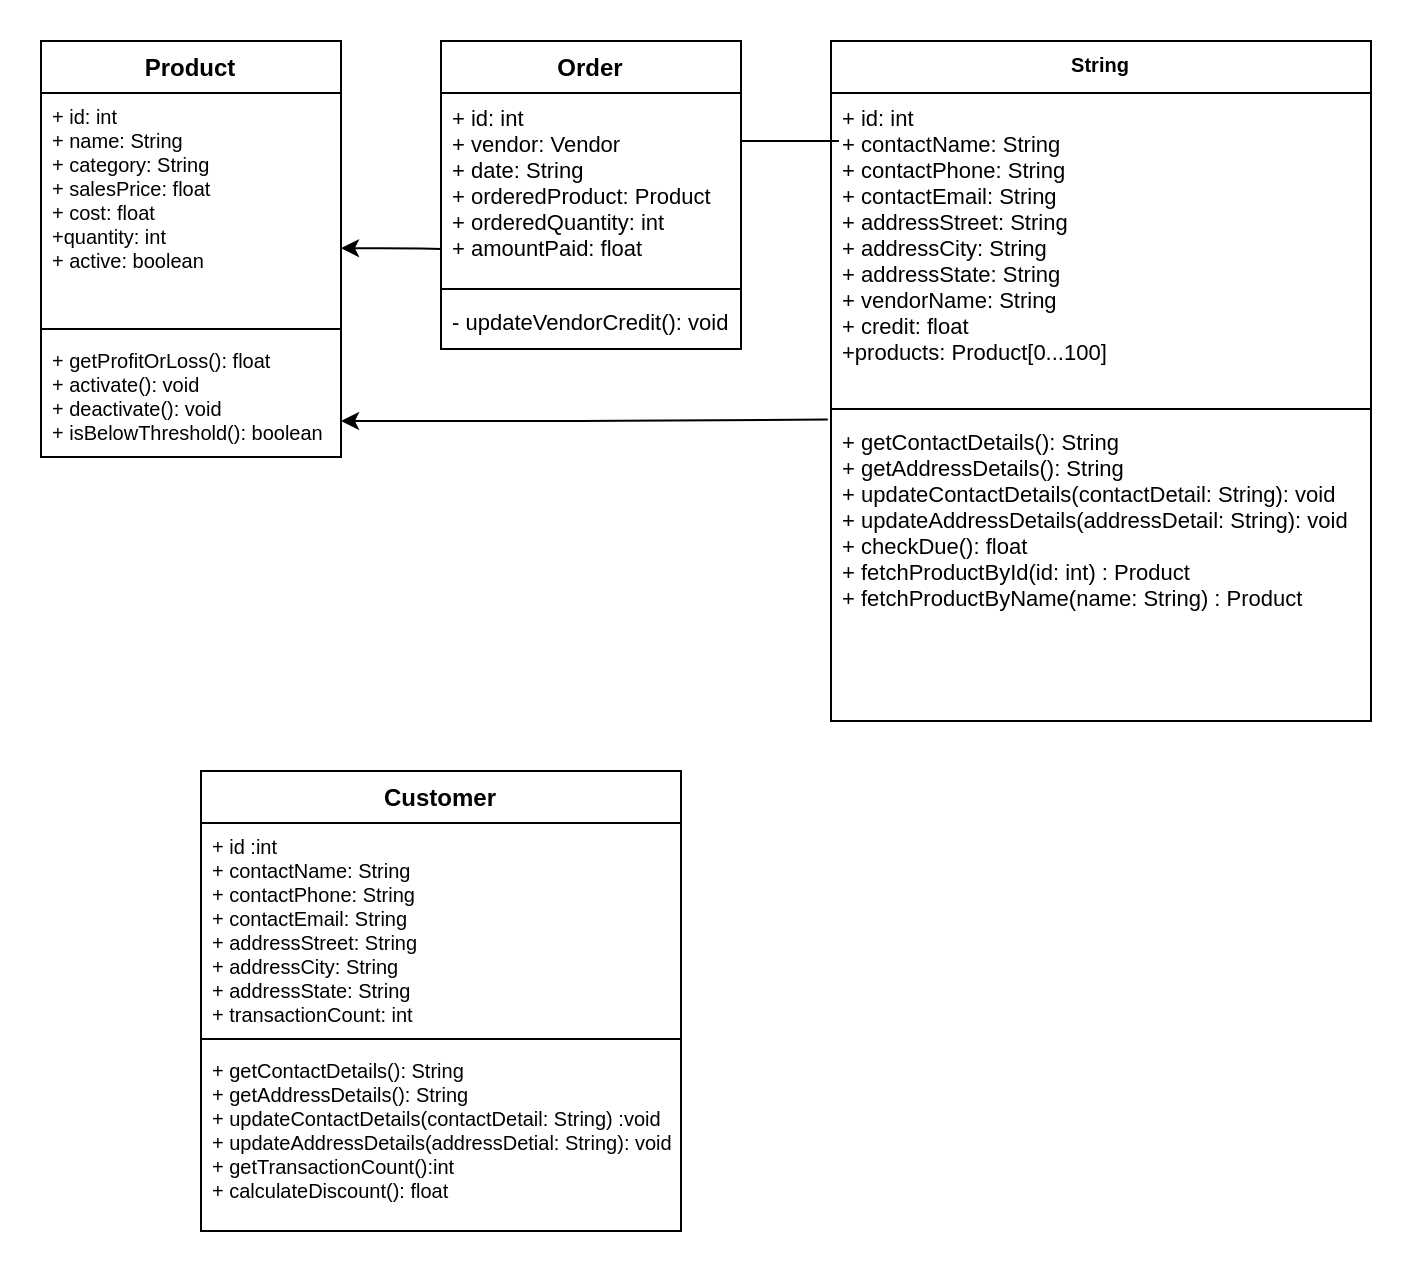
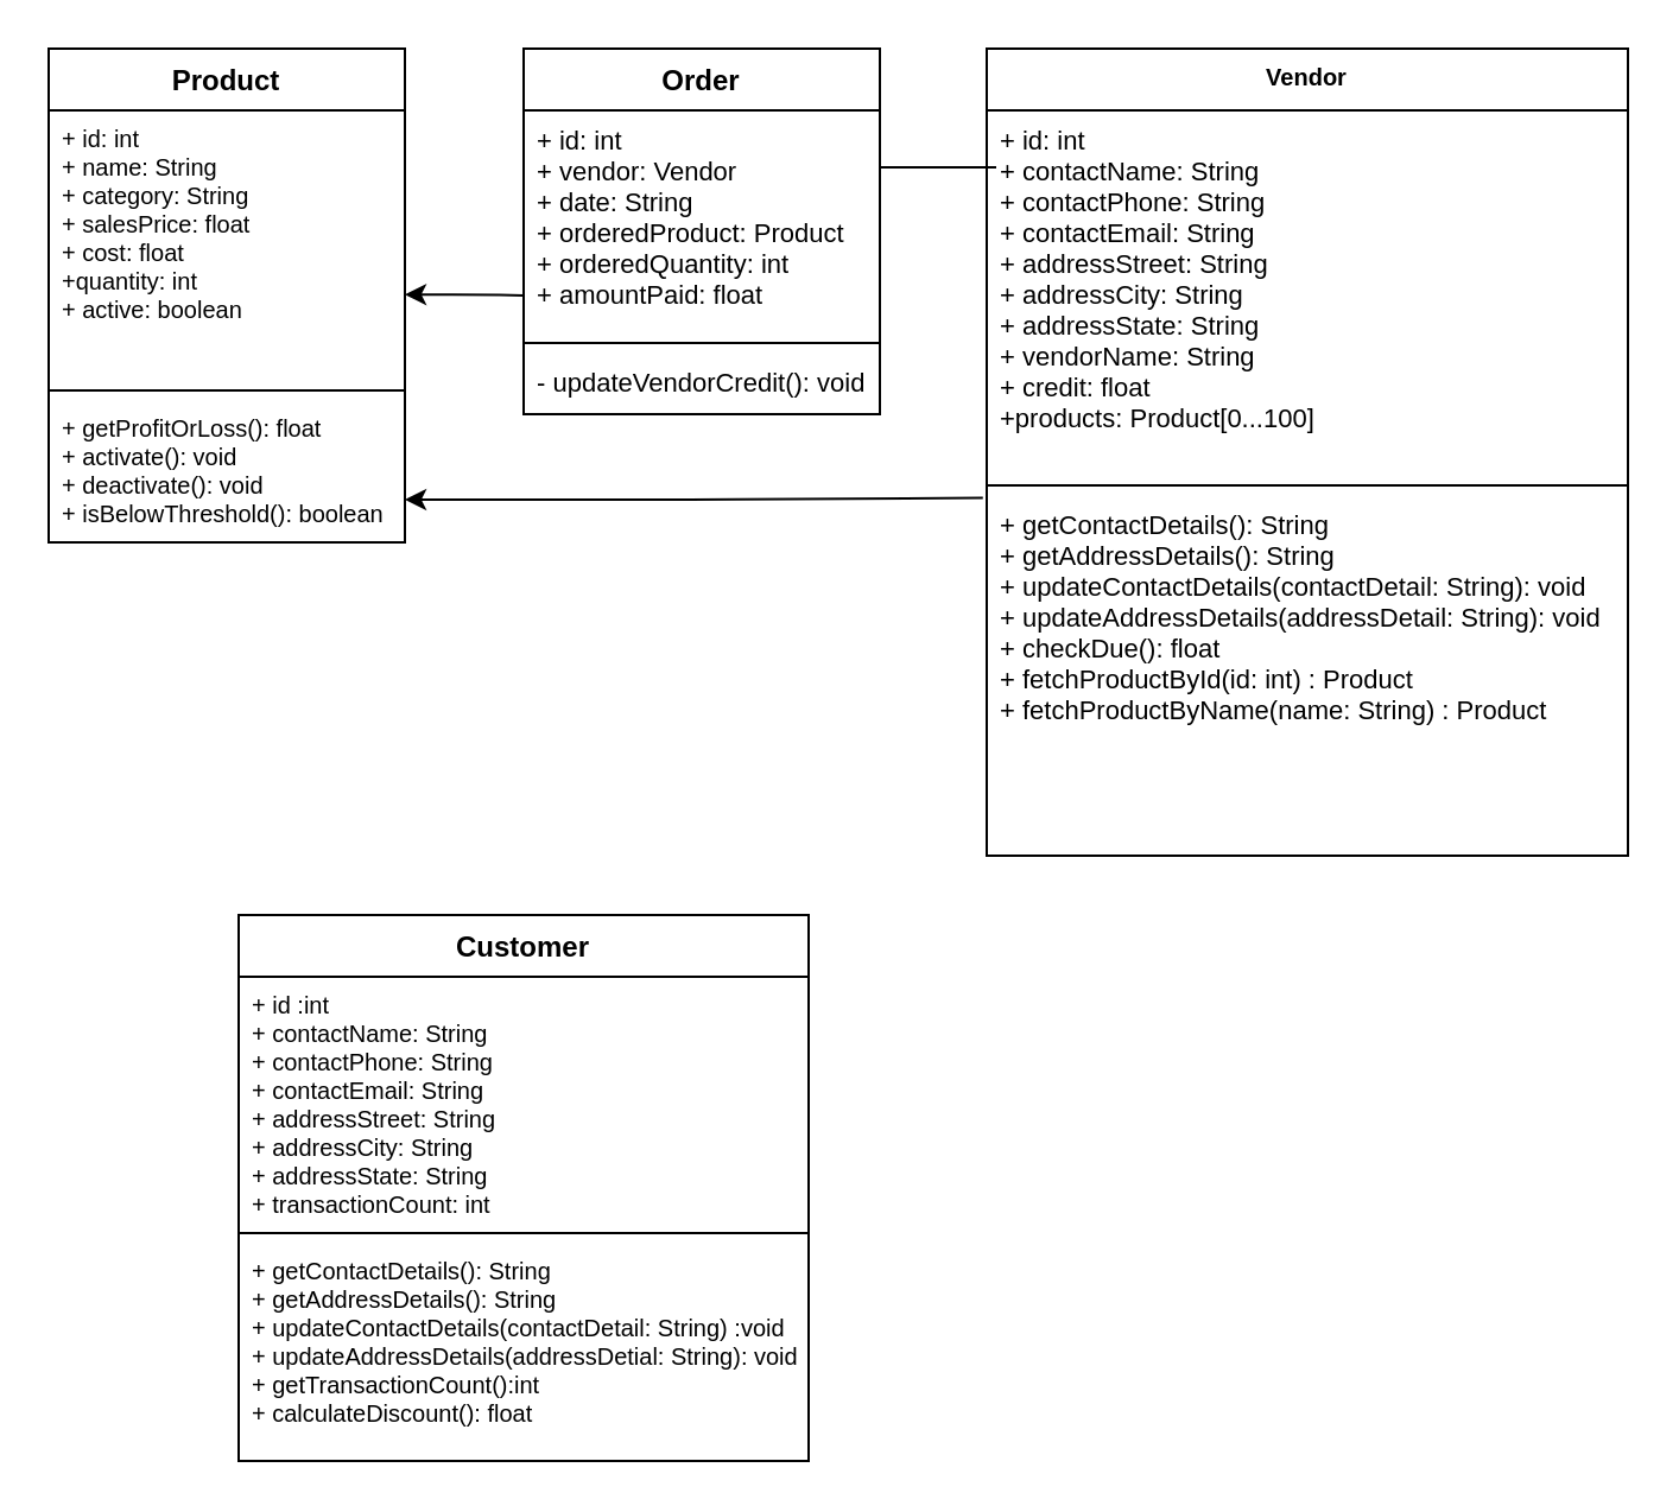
  <mxCell id="0" />
  <mxCell id="1" parent="0" />
  <mxCell id="2" value="Product" style="swimlane;fontStyle=1;align=center;verticalAlign=top;childLayout=stackLayout;horizontal=1;startSize=26;horizontalStack=0;resizeParent=1;resizeParentMax=0;resizeLast=0;collapsible=1;marginBottom=0;" parent="1" vertex="1"><mxGeometry x="20" y="20" width="150" height="208" as="geometry" /></mxCell>
  <mxCell id="3" value="+ id: int&#10;+ name: String &#10;+ category: String&#10;+ salesPrice: float&#10;+ cost: float&#10;+quantity: int &#10;+ active: boolean " style="text;strokeColor=none;fillColor=none;align=left;verticalAlign=top;spacingLeft=4;spacingRight=4;overflow=hidden;rotatable=0;points=[[0,0.5],[1,0.5]];portConstraint=eastwest;fontSize=10;" parent="2" vertex="1"><mxGeometry y="26" width="150" height="114" as="geometry" /></mxCell>
  <mxCell id="4" value="" style="line;strokeWidth=1;fillColor=none;align=left;verticalAlign=middle;spacingTop=-1;spacingLeft=3;spacingRight=3;rotatable=0;labelPosition=right;points=[];portConstraint=eastwest;" parent="2" vertex="1"><mxGeometry y="140" width="150" height="8" as="geometry" /></mxCell>
  <mxCell id="5" value="+ getProfitOrLoss(): float&#10;+ activate(): void&#10;+ deactivate(): void&#10;+ isBelowThreshold(): boolean" style="text;strokeColor=none;fillColor=none;align=left;verticalAlign=top;spacingLeft=4;spacingRight=4;overflow=hidden;rotatable=0;points=[[0,0.5],[1,0.5]];portConstraint=eastwest;fontSize=10;" parent="2" vertex="1"><mxGeometry y="148" width="150" height="60" as="geometry" /></mxCell>
  <mxCell id="6" value="Order" style="swimlane;fontStyle=1;align=center;verticalAlign=top;childLayout=stackLayout;horizontal=1;startSize=26;horizontalStack=0;resizeParent=1;resizeParentMax=0;resizeLast=0;collapsible=1;marginBottom=0;" parent="1" vertex="1"><mxGeometry x="220" y="20" width="150" height="154" as="geometry" /></mxCell>
  <mxCell id="7" value="+ id: int&#10;+ vendor: Vendor&#10;+ date: String &#10;+ orderedProduct: Product&#10;+ orderedQuantity: int&#10;+ amountPaid: float" style="text;strokeColor=none;fillColor=none;align=left;verticalAlign=top;spacingLeft=4;spacingRight=4;overflow=hidden;rotatable=0;points=[[0,0.5],[1,0.5]];portConstraint=eastwest;fontSize=11;" parent="6" vertex="1"><mxGeometry y="26" width="150" height="94" as="geometry" /></mxCell>
  <mxCell id="8" value="" style="line;strokeWidth=1;fillColor=none;align=left;verticalAlign=middle;spacingTop=-1;spacingLeft=3;spacingRight=3;rotatable=0;labelPosition=right;points=[];portConstraint=eastwest;" parent="6" vertex="1"><mxGeometry y="120" width="150" height="8" as="geometry" /></mxCell>
  <mxCell id="9" value="- updateVendorCredit(): void" style="text;strokeColor=none;fillColor=none;align=left;verticalAlign=top;spacingLeft=4;spacingRight=4;overflow=hidden;rotatable=0;points=[[0,0.5],[1,0.5]];portConstraint=eastwest;fontSize=11;" parent="6" vertex="1"><mxGeometry y="128" width="150" height="26" as="geometry" /></mxCell>
  <mxCell id="10" value="Customer&#10;" style="swimlane;fontStyle=1;align=center;verticalAlign=top;childLayout=stackLayout;horizontal=1;startSize=26;horizontalStack=0;resizeParent=1;resizeParentMax=0;resizeLast=0;collapsible=1;marginBottom=0;" parent="1" vertex="1"><mxGeometry x="100" y="385" width="240" height="230" as="geometry" /></mxCell>
  <mxCell id="11" value="+ id :int&#10;+ contactName: String&#10;+ contactPhone: String&#10;+ contactEmail: String&#10;+ addressStreet: String&#10;+ addressCity: String&#10;+ addressState: String&#10;+ transactionCount: int" style="text;strokeColor=none;fillColor=none;align=left;verticalAlign=top;spacingLeft=4;spacingRight=4;overflow=hidden;rotatable=0;points=[[0,0.5],[1,0.5]];portConstraint=eastwest;fontSize=10;" parent="10" vertex="1"><mxGeometry y="26" width="240" height="104" as="geometry" /></mxCell>
  <mxCell id="12" value="" style="line;strokeWidth=1;fillColor=none;align=left;verticalAlign=middle;spacingTop=-1;spacingLeft=3;spacingRight=3;rotatable=0;labelPosition=right;points=[];portConstraint=eastwest;" parent="10" vertex="1"><mxGeometry y="130" width="240" height="8" as="geometry" /></mxCell>
  <mxCell id="13" value="+ getContactDetails(): String&#10;+ getAddressDetails(): String&#10;+ updateContactDetails(contactDetail: String) :void&#10;+ updateAddressDetails(addressDetial: String): void&#10;+ getTransactionCount():int&#10;+ calculateDiscount(): float" style="text;strokeColor=none;fillColor=none;align=left;verticalAlign=top;spacingLeft=4;spacingRight=4;overflow=hidden;rotatable=0;points=[[0,0.5],[1,0.5]];portConstraint=eastwest;fontSize=10;" parent="10" vertex="1"><mxGeometry y="138" width="240" height="92" as="geometry" /></mxCell>
- <mxCell id="14" value="String" style="swimlane;fontStyle=1;align=center;verticalAlign=top;childLayout=stackLayout;horizontal=1;startSize=26;horizontalStack=0;resizeParent=1;resizeParentMax=0;resizeLast=0;collapsible=1;marginBottom=0;fontSize=10;" parent="1" vertex="1"><mxGeometry x="415" y="20" width="270" height="340" as="geometry" /></mxCell>
+ <mxCell id="14" value="Vendor" style="swimlane;fontStyle=1;align=center;verticalAlign=top;childLayout=stackLayout;horizontal=1;startSize=26;horizontalStack=0;resizeParent=1;resizeParentMax=0;resizeLast=0;collapsible=1;marginBottom=0;fontSize=10;" parent="1" vertex="1"><mxGeometry x="415" y="20" width="270" height="340" as="geometry" /></mxCell>
  <mxCell id="15" value="+ id: int&#10;+ contactName: String&#10;+ contactPhone: String&#10;+ contactEmail: String&#10;+ addressStreet: String&#10;+ addressCity: String&#10;+ addressState: String&#10;+ vendorName: String&#10;+ credit: float&#10;+products: Product[0...100]" style="text;strokeColor=none;fillColor=none;align=left;verticalAlign=top;spacingLeft=4;spacingRight=4;overflow=hidden;rotatable=0;points=[[0,0.5],[1,0.5]];portConstraint=eastwest;fontSize=11;" parent="14" vertex="1"><mxGeometry y="26" width="270" height="154" as="geometry" /></mxCell>
  <mxCell id="16" value="" style="line;strokeWidth=1;fillColor=none;align=left;verticalAlign=middle;spacingTop=-1;spacingLeft=3;spacingRight=3;rotatable=0;labelPosition=right;points=[];portConstraint=eastwest;" parent="14" vertex="1"><mxGeometry y="180" width="270" height="8" as="geometry" /></mxCell>
  <mxCell id="17" value="+ getContactDetails(): String&#10;+ getAddressDetails(): String&#10;+ updateContactDetails(contactDetail: String): void&#10;+ updateAddressDetails(addressDetail: String): void &#10;+ checkDue(): float&#10;+ fetchProductById(id: int) : Product&#10;+ fetchProductByName(name: String) : Product" style="text;strokeColor=none;fillColor=none;align=left;verticalAlign=top;spacingLeft=4;spacingRight=4;overflow=hidden;rotatable=0;points=[[0,0.5],[1,0.5]];portConstraint=eastwest;fontSize=11;" parent="14" vertex="1"><mxGeometry y="188" width="270" height="152" as="geometry" /></mxCell>
  <mxCell id="18" value="" style="endArrow=none;html=1;fontSize=11;" parent="1" edge="1"><mxGeometry width="50" height="50" relative="1" as="geometry"><mxPoint x="370" y="70" as="sourcePoint" /><mxPoint x="419" y="70" as="targetPoint" /><Array as="points"><mxPoint x="389" y="70" /><mxPoint x="399" y="70" /></Array></mxGeometry></mxCell>
  <mxCell id="19" value="" style="endArrow=classic;html=1;fontSize=11;" parent="1" edge="1"><mxGeometry width="50" height="50" relative="1" as="geometry"><mxPoint x="220" y="124" as="sourcePoint" /><mxPoint x="170" y="123.58" as="targetPoint" /><Array as="points"><mxPoint x="200" y="123.58" /></Array></mxGeometry></mxCell>
  <mxCell id="20" value="" style="endArrow=classic;html=1;fontSize=11;exitX=-0.006;exitY=0.008;exitDx=0;exitDy=0;exitPerimeter=0;" parent="1" source="17" edge="1"><mxGeometry width="50" height="50" relative="1" as="geometry"><mxPoint x="320" y="210.42" as="sourcePoint" /><mxPoint x="170" y="210" as="targetPoint" /><Array as="points"><mxPoint x="300" y="210" /></Array></mxGeometry></mxCell>
